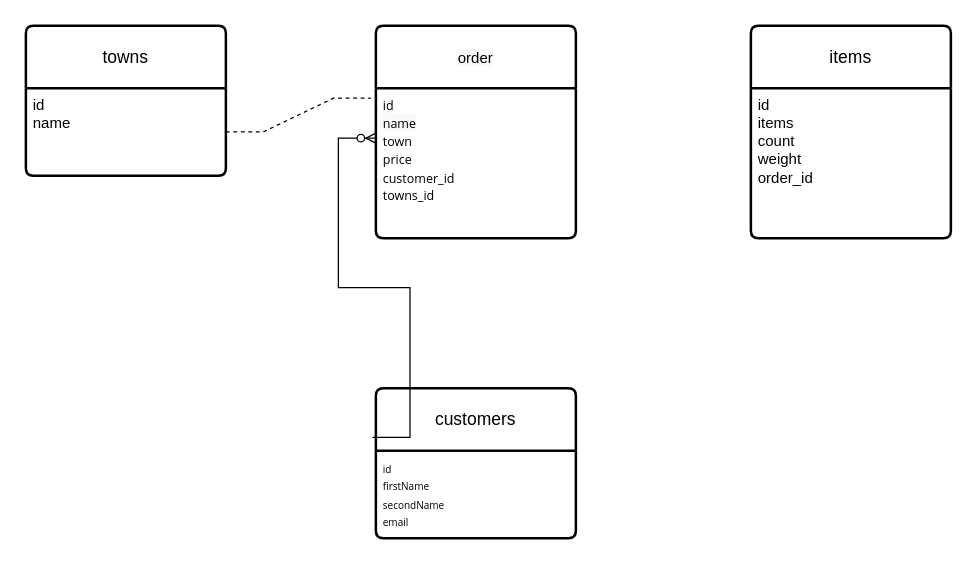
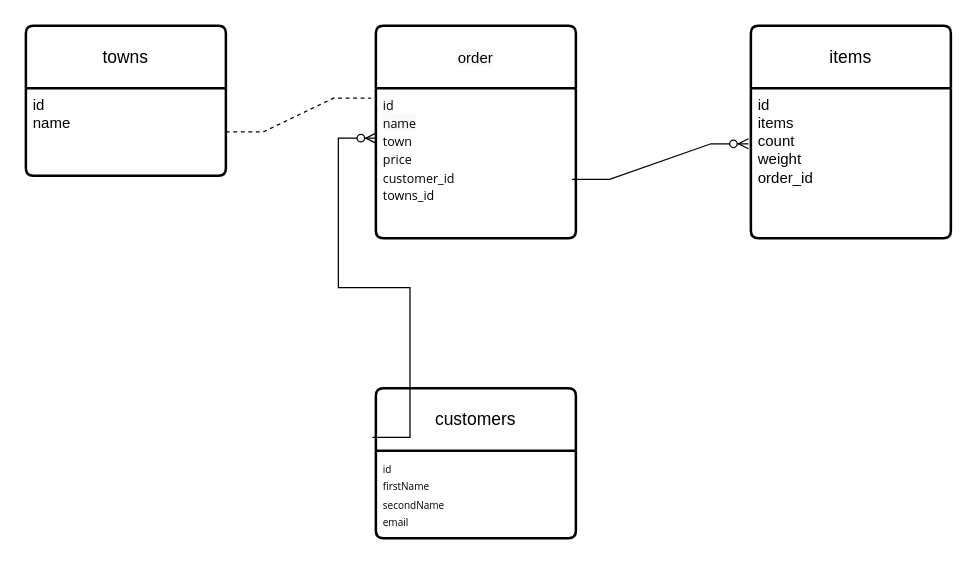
  <mxCell id="0" />
  <mxCell id="1" parent="0" />
  <mxCell id="2" value="&lt;span style=&quot;font-family: Helvetica, &amp;quot;VP Default&amp;quot;; font-size: 12px; background-color: rgb(248, 249, 250);&quot;&gt;order&lt;/span&gt;" style="swimlane;childLayout=stackLayout;horizontal=1;startSize=50;horizontalStack=0;rounded=1;fontSize=14;fontStyle=0;strokeWidth=2;resizeParent=0;resizeLast=1;shadow=0;dashed=0;align=center;arcSize=4;whiteSpace=wrap;html=1;" vertex="1" parent="1"><mxGeometry x="300" y="20" width="160" height="170" as="geometry" /></mxCell>
  <mxCell id="3" value="&lt;span style=&quot;white-space: normal; font-family: &amp;quot;Open Sans&amp;quot;, &amp;quot;VP Default&amp;quot;; font-size: 10px; text-align: center; background-color: rgb(248, 249, 250);&quot;&gt;id&lt;/span&gt;&lt;br style=&quot;white-space: normal; box-sizing: content-box; -webkit-font-smoothing: antialiased; font-family: &amp;quot;Open Sans&amp;quot;, &amp;quot;VP Default&amp;quot;; font-size: 10px; text-align: center;&quot;&gt;&lt;span style=&quot;white-space: normal; font-family: &amp;quot;Open Sans&amp;quot;, &amp;quot;VP Default&amp;quot;; font-size: 10px; text-align: center; background-color: rgb(248, 249, 250);&quot;&gt;name&lt;/span&gt;&lt;br style=&quot;white-space: normal; box-sizing: content-box; -webkit-font-smoothing: antialiased; font-family: &amp;quot;Open Sans&amp;quot;, &amp;quot;VP Default&amp;quot;; font-size: 10px; text-align: center;&quot;&gt;&lt;span style=&quot;white-space: normal; box-sizing: content-box; -webkit-font-smoothing: antialiased; font-family: &amp;quot;Open Sans&amp;quot;, &amp;quot;VP Default&amp;quot;; font-size: 10px; text-align: center;&quot;&gt;town&lt;br style=&quot;box-sizing: content-box; -webkit-font-smoothing: antialiased;&quot;&gt;price&lt;br style=&quot;box-sizing: content-box; -webkit-font-smoothing: antialiased;&quot;&gt;customer_id&amp;nbsp;&lt;/span&gt;&lt;div&gt;&lt;span style=&quot;white-space: normal; box-sizing: content-box; -webkit-font-smoothing: antialiased; font-family: &amp;quot;Open Sans&amp;quot;, &amp;quot;VP Default&amp;quot;; font-size: 10px; text-align: center;&quot;&gt;towns_id&lt;/span&gt;&lt;/div&gt;" style="align=left;strokeColor=none;fillColor=none;spacingLeft=4;fontSize=12;verticalAlign=top;resizable=0;rotatable=0;part=1;html=1;" vertex="1" parent="2"><mxGeometry y="50" width="160" height="120" as="geometry" /></mxCell>
  <mxCell id="4" value="items" style="swimlane;childLayout=stackLayout;horizontal=1;startSize=50;horizontalStack=0;rounded=1;fontSize=14;fontStyle=0;strokeWidth=2;resizeParent=0;resizeLast=1;shadow=0;dashed=0;align=center;arcSize=4;whiteSpace=wrap;html=1;" vertex="1" parent="1"><mxGeometry x="600" y="20" width="160" height="170" as="geometry" /></mxCell>
  <mxCell id="5" value="id&lt;div&gt;items&lt;/div&gt;&lt;div&gt;count&lt;/div&gt;&lt;div&gt;weight&lt;/div&gt;&lt;div&gt;order_id&lt;/div&gt;" style="align=left;strokeColor=none;fillColor=none;spacingLeft=4;fontSize=12;verticalAlign=top;resizable=0;rotatable=0;part=1;html=1;" vertex="1" parent="4"><mxGeometry y="50" width="160" height="120" as="geometry" /></mxCell>
+ <mxCell id="6" value="" style="edgeStyle=entityRelationEdgeStyle;fontSize=12;html=1;endArrow=ERzeroToMany;endFill=1;rounded=0;entryX=-0.012;entryY=0.371;entryDx=0;entryDy=0;entryPerimeter=0;exitX=0.981;exitY=0.608;exitDx=0;exitDy=0;exitPerimeter=0;" edge="1" parent="1" source="3" target="5"><mxGeometry width="100" height="100" relative="1" as="geometry"><mxPoint x="460" y="160" as="sourcePoint" /><mxPoint x="560" y="60" as="targetPoint" /></mxGeometry></mxCell>
  <mxCell id="7" value="customers" style="swimlane;childLayout=stackLayout;horizontal=1;startSize=50;horizontalStack=0;rounded=1;fontSize=14;fontStyle=0;strokeWidth=2;resizeParent=0;resizeLast=1;shadow=0;dashed=0;align=center;arcSize=4;whiteSpace=wrap;html=1;" vertex="1" parent="1"><mxGeometry x="300" y="310" width="160" height="120" as="geometry" /></mxCell>
  <mxCell id="8" value="&lt;font style=&quot;white-space: normal; box-sizing: content-box; -webkit-font-smoothing: antialiased; font-family: &amp;quot;Open Sans&amp;quot;, &amp;quot;VP Default&amp;quot;; font-size: 8px; text-align: center;&quot;&gt;id&lt;br style=&quot;box-sizing: content-box; -webkit-font-smoothing: antialiased;&quot;&gt;firstName&lt;/font&gt;&lt;br style=&quot;white-space: normal; box-sizing: content-box; -webkit-font-smoothing: antialiased; font-family: &amp;quot;Open Sans&amp;quot;, &amp;quot;VP Default&amp;quot;; font-size: 8px; text-align: center;&quot;&gt;&lt;font style=&quot;white-space: normal; box-sizing: content-box; -webkit-font-smoothing: antialiased; font-family: &amp;quot;Open Sans&amp;quot;, &amp;quot;VP Default&amp;quot;; font-size: 8px; text-align: center;&quot;&gt;secondName&lt;br style=&quot;box-sizing: content-box; -webkit-font-smoothing: antialiased;&quot;&gt;email&lt;/font&gt;" style="align=left;strokeColor=none;fillColor=none;spacingLeft=4;fontSize=12;verticalAlign=top;resizable=0;rotatable=0;part=1;html=1;" vertex="1" parent="7"><mxGeometry y="50" width="160" height="70" as="geometry" /></mxCell>
  <mxCell id="9" value="" style="edgeStyle=entityRelationEdgeStyle;fontSize=12;html=1;endArrow=ERzeroToMany;endFill=1;rounded=0;entryX=0.019;entryY=0.613;entryDx=0;entryDy=0;entryPerimeter=0;exitX=0.002;exitY=0.327;exitDx=0;exitDy=0;exitPerimeter=0;" edge="1" parent="1"><mxGeometry width="100" height="100" relative="1" as="geometry"><mxPoint x="297.28" y="349.33" as="sourcePoint" /><mxPoint x="300" y="110" as="targetPoint" /><Array as="points"><mxPoint x="186.96" y="246.44" /><mxPoint x="310" y="286.44" /><mxPoint x="310" y="286.44" /><mxPoint x="320" y="286.44" /><mxPoint x="246.96" y="276.44" /><mxPoint x="276.96" y="229.44" /><mxPoint x="286.96" y="236.44" /><mxPoint x="286.96" y="186.44" /><mxPoint x="216.96" y="266.44" /><mxPoint x="226.96" y="266.44" /><mxPoint x="206.96" y="276.44" /><mxPoint x="196.96" y="206.44" /><mxPoint x="166.96" y="186.44" /><mxPoint x="146.96" y="196.44" /><mxPoint x="146.96" y="256.44" /><mxPoint x="156.96" y="226.44" /></Array></mxGeometry></mxCell>
  <mxCell id="10" value="towns" style="swimlane;childLayout=stackLayout;horizontal=1;startSize=50;horizontalStack=0;rounded=1;fontSize=14;fontStyle=0;strokeWidth=2;resizeParent=0;resizeLast=1;shadow=0;dashed=0;align=center;arcSize=4;whiteSpace=wrap;html=1;" vertex="1" parent="1"><mxGeometry x="20" y="20" width="160" height="120" as="geometry" /></mxCell>
  <mxCell id="11" value="&lt;div&gt;id&lt;/div&gt;name" style="align=left;strokeColor=none;fillColor=none;spacingLeft=4;fontSize=12;verticalAlign=top;resizable=0;rotatable=0;part=1;html=1;" vertex="1" parent="10"><mxGeometry y="50" width="160" height="70" as="geometry" /></mxCell>
  <mxCell id="12" value="" style="edgeStyle=entityRelationEdgeStyle;fontSize=12;html=1;endArrow=none;endFill=0;rounded=0;entryX=-0.025;entryY=0.067;entryDx=0;entryDy=0;entryPerimeter=0;exitX=1;exitY=0.5;exitDx=0;exitDy=0;dashed=1;" edge="1" parent="1" source="11" target="3"><mxGeometry width="100" height="100" relative="1" as="geometry"><mxPoint x="170" y="150" as="sourcePoint" /><mxPoint x="270" y="50" as="targetPoint" /></mxGeometry></mxCell>
